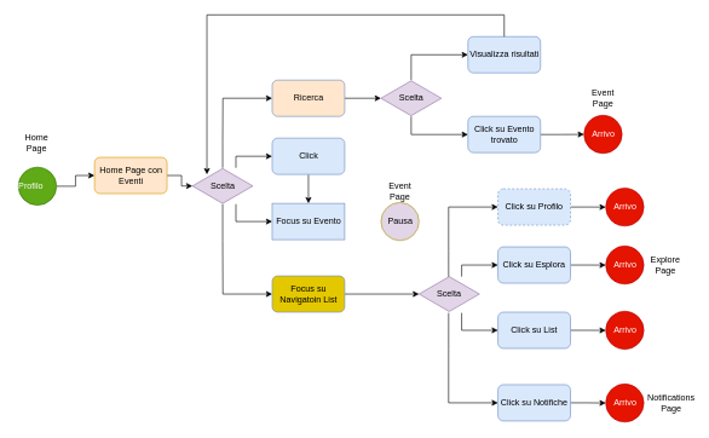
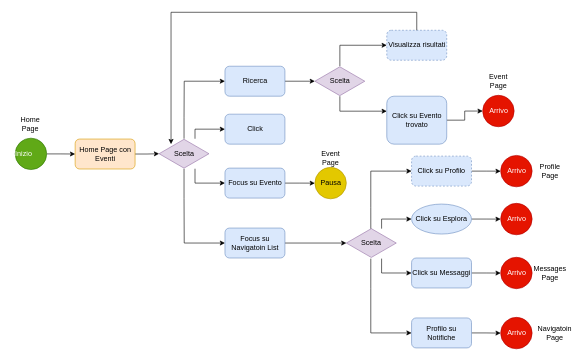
  <mxCell id="0" />
  <mxCell id="1" parent="0" />
  <mxCell id="2" value="" style="edgeStyle=orthogonalEdgeStyle;rounded=0;orthogonalLoop=1;jettySize=auto;html=1;" edge="1" parent="1" source="3" target="11"><mxGeometry relative="1" as="geometry" /></mxCell>
- <mxCell id="3" value="Profilo&lt;span style=&quot;white-space: pre;&quot;&gt;&#09;&lt;/span&gt;" style="ellipse;whiteSpace=wrap;html=1;aspect=fixed;fillColor=#60a917;strokeColor=#2D7600;fontColor=#ffffff;" vertex="1" parent="1"><mxGeometry x="24.5" y="230" width="52.5" height="52.5" as="geometry" /></mxCell>
- <mxCell id="4" value="Home Page" style="text;html=1;strokeColor=none;fillColor=none;align=center;verticalAlign=middle;whiteSpace=wrap;rounded=0;" vertex="1" parent="1"><mxGeometry x="20" y="182" width="60" height="30" as="geometry" /></mxCell>
+ <mxCell id="3" value="Inizio&lt;span style=&quot;white-space: pre;&quot;&gt;&#09;&lt;/span&gt;" style="ellipse;whiteSpace=wrap;html=1;aspect=fixed;fillColor=#60a917;strokeColor=#2D7600;fontColor=#ffffff;" vertex="1" parent="1"><mxGeometry x="24.5" y="230" width="52.5" height="52.5" as="geometry" /></mxCell>
+ <mxCell id="4" value="Home Page" style="text;html=1;strokeColor=none;fillColor=none;align=center;verticalAlign=middle;whiteSpace=wrap;rounded=0;" vertex="1" parent="1"><mxGeometry x="20" y="192" width="60" height="30" as="geometry" /></mxCell>
  <mxCell id="5" style="edgeStyle=orthogonalEdgeStyle;rounded=0;orthogonalLoop=1;jettySize=auto;html=1;entryX=0;entryY=0.5;entryDx=0;entryDy=0;" edge="1" parent="1" source="9" target="13"><mxGeometry relative="1" as="geometry"><Array as="points"><mxPoint x="306.5" y="196" /><mxPoint x="306.5" y="135" /></Array></mxGeometry></mxCell>
  <mxCell id="6" style="edgeStyle=orthogonalEdgeStyle;rounded=0;orthogonalLoop=1;jettySize=auto;html=1;entryX=0;entryY=0.5;entryDx=0;entryDy=0;" edge="1" parent="1" source="9" target="15"><mxGeometry relative="1" as="geometry"><Array as="points"><mxPoint x="324.5" y="215" /></Array></mxGeometry></mxCell>
  <mxCell id="7" style="edgeStyle=orthogonalEdgeStyle;rounded=0;orthogonalLoop=1;jettySize=auto;html=1;entryX=0;entryY=0.5;entryDx=0;entryDy=0;" edge="1" parent="1" source="9" target="17"><mxGeometry relative="1" as="geometry"><Array as="points"><mxPoint x="324.5" y="305" /></Array></mxGeometry></mxCell>
  <mxCell id="8" style="edgeStyle=orthogonalEdgeStyle;rounded=0;orthogonalLoop=1;jettySize=auto;html=1;entryX=0;entryY=0.5;entryDx=0;entryDy=0;" edge="1" parent="1" source="9" target="19"><mxGeometry relative="1" as="geometry"><Array as="points"><mxPoint x="306.5" y="331" /><mxPoint x="306.5" y="331" /><mxPoint x="306.5" y="405" /></Array></mxGeometry></mxCell>
  <mxCell id="9" value="Scelta" style="html=1;whiteSpace=wrap;aspect=fixed;shape=isoRectangle;fillColor=#e1d5e7;strokeColor=#9673a6;" vertex="1" parent="1"><mxGeometry x="264.5" y="231" width="83.33" height="50" as="geometry" /></mxCell>
  <mxCell id="10" value="" style="edgeStyle=orthogonalEdgeStyle;rounded=0;orthogonalLoop=1;jettySize=auto;html=1;" edge="1" parent="1" source="11" target="9"><mxGeometry relative="1" as="geometry" /></mxCell>
- <mxCell id="11" value="Home Page con Eventi" style="rounded=1;whiteSpace=wrap;html=1;fillColor=#ffe6cc;strokeColor=#d79b00;" vertex="1" parent="1"><mxGeometry x="129.5" y="216.5" width="100" height="50" as="geometry" /></mxCell>
+ <mxCell id="11" value="Home Page con Eventi" style="rounded=1;whiteSpace=wrap;html=1;fillColor=#ffe6cc;strokeColor=#d79b00;" vertex="1" parent="1"><mxGeometry x="124.5" y="231.5" width="100" height="50" as="geometry" /></mxCell>
  <mxCell id="12" value="" style="edgeStyle=orthogonalEdgeStyle;rounded=0;orthogonalLoop=1;jettySize=auto;html=1;" edge="1" parent="1" source="13" target="22"><mxGeometry relative="1" as="geometry" /></mxCell>
- <mxCell id="13" value="Ricerca" style="rounded=1;whiteSpace=wrap;html=1;fillColor=#ffe6cc;strokeColor=#6c8ebf;" vertex="1" parent="1"><mxGeometry x="374.5" y="110" width="100" height="50" as="geometry" /></mxCell>
- <mxCell id="14" value="" style="edgeStyle=orthogonalEdgeStyle;rounded=0;orthogonalLoop=1;jettySize=auto;html=1;" edge="1" parent="1" source="15" target="17"><mxGeometry relative="1" as="geometry" /></mxCell>
+ <mxCell id="13" value="Ricerca" style="rounded=1;whiteSpace=wrap;html=1;fillColor=#dae8fc;strokeColor=#6c8ebf;" vertex="1" parent="1"><mxGeometry x="374.5" y="110" width="100" height="50" as="geometry" /></mxCell>
  <mxCell id="15" value="Click" style="rounded=1;whiteSpace=wrap;html=1;fillColor=#dae8fc;strokeColor=#6c8ebf;" vertex="1" parent="1"><mxGeometry x="374.5" y="190" width="100" height="50" as="geometry" /></mxCell>
- <mxCell id="17" value="Focus su Evento" style="whiteSpace=wrap;html=1;fillColor=#dae8fc;strokeColor=#6c8ebf;rounded=0;" vertex="1" parent="1"><mxGeometry x="374.5" y="280" width="100" height="50" as="geometry" /></mxCell>
+ <mxCell id="16" value="" style="edgeStyle=orthogonalEdgeStyle;rounded=0;orthogonalLoop=1;jettySize=auto;html=1;" edge="1" parent="1" source="17" target="29"><mxGeometry relative="1" as="geometry" /></mxCell>
+ <mxCell id="17" value="Focus su Evento" style="rounded=1;whiteSpace=wrap;html=1;fillColor=#dae8fc;strokeColor=#6c8ebf;" vertex="1" parent="1"><mxGeometry x="374.5" y="280" width="100" height="50" as="geometry" /></mxCell>
  <mxCell id="18" value="" style="edgeStyle=orthogonalEdgeStyle;rounded=0;orthogonalLoop=1;jettySize=auto;html=1;" edge="1" parent="1" source="19" target="31"><mxGeometry relative="1" as="geometry" /></mxCell>
- <mxCell id="19" value="Focus su Navigatoin List" style="rounded=1;whiteSpace=wrap;html=1;fillColor=#e3c800;strokeColor=#6c8ebf;" vertex="1" parent="1"><mxGeometry x="374.5" y="380" width="100" height="50" as="geometry" /></mxCell>
+ <mxCell id="19" value="Focus su Navigatoin List" style="rounded=1;whiteSpace=wrap;html=1;fillColor=#dae8fc;strokeColor=#6c8ebf;" vertex="1" parent="1"><mxGeometry x="374.5" y="380" width="100" height="50" as="geometry" /></mxCell>
  <mxCell id="20" style="edgeStyle=orthogonalEdgeStyle;rounded=0;orthogonalLoop=1;jettySize=auto;html=1;entryX=0;entryY=0.5;entryDx=0;entryDy=0;" edge="1" parent="1" source="22" target="23"><mxGeometry relative="1" as="geometry"><Array as="points"><mxPoint x="566.5" y="75" /></Array></mxGeometry></mxCell>
  <mxCell id="21" style="edgeStyle=orthogonalEdgeStyle;rounded=0;orthogonalLoop=1;jettySize=auto;html=1;" edge="1" parent="1" source="22" target="25"><mxGeometry relative="1" as="geometry"><Array as="points"><mxPoint x="566.5" y="185" /></Array></mxGeometry></mxCell>
  <mxCell id="22" value="Scelta" style="html=1;whiteSpace=wrap;aspect=fixed;shape=isoRectangle;fillColor=#e1d5e7;strokeColor=#9673a6;" vertex="1" parent="1"><mxGeometry x="524.5" y="110" width="83.33" height="50" as="geometry" /></mxCell>
- <mxCell id="23" value="Visualizza risultati" style="rounded=1;whiteSpace=wrap;html=1;fillColor=#dae8fc;strokeColor=#6c8ebf;" vertex="1" parent="1"><mxGeometry x="644.5" y="50" width="100" height="50" as="geometry" /></mxCell>
+ <mxCell id="23" value="Visualizza risultati" style="rounded=1;whiteSpace=wrap;html=1;fillColor=#dae8fc;strokeColor=#6c8ebf;dashed=1;" vertex="1" parent="1"><mxGeometry x="644.5" y="50" width="100" height="50" as="geometry" /></mxCell>
  <mxCell id="24" value="" style="edgeStyle=orthogonalEdgeStyle;rounded=0;orthogonalLoop=1;jettySize=auto;html=1;" edge="1" parent="1" source="25" target="27"><mxGeometry relative="1" as="geometry" /></mxCell>
- <mxCell id="25" value="Click su Evento trovato" style="rounded=1;whiteSpace=wrap;html=1;fillColor=#dae8fc;strokeColor=#6c8ebf;" vertex="1" parent="1"><mxGeometry x="644.5" y="160" width="100" height="50" as="geometry" /></mxCell>
+ <mxCell id="25" value="Click su Evento trovato" style="rounded=1;whiteSpace=wrap;html=1;fillColor=#dae8fc;strokeColor=#6c8ebf;" vertex="1" parent="1"><mxGeometry x="644.5" y="160" width="100" height="80" as="geometry" /></mxCell>
  <mxCell id="26" style="edgeStyle=orthogonalEdgeStyle;rounded=0;orthogonalLoop=1;jettySize=auto;html=1;" edge="1" parent="1" source="23"><mxGeometry relative="1" as="geometry"><mxPoint x="284.5" y="240" as="targetPoint" /><Array as="points"><mxPoint x="694.5" y="20" /><mxPoint x="284.5" y="20" /></Array></mxGeometry></mxCell>
  <mxCell id="27" value="Arrivo" style="ellipse;whiteSpace=wrap;html=1;aspect=fixed;fillColor=#e51400;strokeColor=#B20000;fontColor=#ffffff;" vertex="1" parent="1"><mxGeometry x="804.5" y="158.5" width="52.5" height="52.5" as="geometry" /></mxCell>
  <mxCell id="28" value="Event Page" style="text;html=1;strokeColor=none;fillColor=none;align=center;verticalAlign=middle;whiteSpace=wrap;rounded=0;" vertex="1" parent="1"><mxGeometry x="800.5" y="120" width="60" height="30" as="geometry" /></mxCell>
- <mxCell id="29" value="Pausa" style="ellipse;whiteSpace=wrap;html=1;aspect=fixed;fillColor=#e1d5e7;strokeColor=#B09500;fontColor=#000000;" vertex="1" parent="1"><mxGeometry x="524.5" y="278.75" width="52.5" height="52.5" as="geometry" /></mxCell>
+ <mxCell id="29" value="Pausa" style="ellipse;whiteSpace=wrap;html=1;aspect=fixed;fillColor=#e3c800;strokeColor=#B09500;fontColor=#000000;" vertex="1" parent="1"><mxGeometry x="524.5" y="278.75" width="52.5" height="52.5" as="geometry" /></mxCell>
  <mxCell id="30" value="Event Page" style="text;html=1;strokeColor=none;fillColor=none;align=center;verticalAlign=middle;whiteSpace=wrap;rounded=0;" vertex="1" parent="1"><mxGeometry x="520.75" y="248.75" width="60" height="30" as="geometry" /></mxCell>
  <mxCell id="31" value="Scelta" style="html=1;whiteSpace=wrap;aspect=fixed;shape=isoRectangle;fillColor=#e1d5e7;strokeColor=#9673a6;" vertex="1" parent="1"><mxGeometry x="577" y="380" width="83.33" height="50" as="geometry" /></mxCell>
  <mxCell id="32" style="edgeStyle=orthogonalEdgeStyle;rounded=0;orthogonalLoop=1;jettySize=auto;html=1;entryX=0;entryY=0.5;entryDx=0;entryDy=0;" edge="1" parent="1" target="37"><mxGeometry relative="1" as="geometry"><mxPoint x="617.83" y="381" as="sourcePoint" /><Array as="points"><mxPoint x="617.83" y="346" /><mxPoint x="617.83" y="285" /></Array></mxGeometry></mxCell>
  <mxCell id="33" style="edgeStyle=orthogonalEdgeStyle;rounded=0;orthogonalLoop=1;jettySize=auto;html=1;entryX=0;entryY=0.5;entryDx=0;entryDy=0;" edge="1" parent="1" target="39"><mxGeometry relative="1" as="geometry"><mxPoint x="635.83" y="381" as="sourcePoint" /><Array as="points"><mxPoint x="635.83" y="365" /></Array></mxGeometry></mxCell>
  <mxCell id="34" style="edgeStyle=orthogonalEdgeStyle;rounded=0;orthogonalLoop=1;jettySize=auto;html=1;entryX=0;entryY=0.5;entryDx=0;entryDy=0;" edge="1" parent="1" target="41"><mxGeometry relative="1" as="geometry"><mxPoint x="635.83" y="431" as="sourcePoint" /><Array as="points"><mxPoint x="635.83" y="455" /></Array></mxGeometry></mxCell>
  <mxCell id="35" style="edgeStyle=orthogonalEdgeStyle;rounded=0;orthogonalLoop=1;jettySize=auto;html=1;entryX=0;entryY=0.5;entryDx=0;entryDy=0;" edge="1" parent="1" target="43"><mxGeometry relative="1" as="geometry"><mxPoint x="617.83" y="431" as="sourcePoint" /><Array as="points"><mxPoint x="617.83" y="481" /><mxPoint x="617.83" y="481" /><mxPoint x="617.83" y="555" /></Array></mxGeometry></mxCell>
  <mxCell id="36" value="" style="edgeStyle=orthogonalEdgeStyle;rounded=0;orthogonalLoop=1;jettySize=auto;html=1;" edge="1" parent="1" source="37" target="44"><mxGeometry relative="1" as="geometry" /></mxCell>
  <mxCell id="37" value="Click su Profilo" style="rounded=1;whiteSpace=wrap;html=1;fillColor=#dae8fc;strokeColor=#6c8ebf;dashed=1;" vertex="1" parent="1"><mxGeometry x="685.83" y="260" width="100" height="50" as="geometry" /></mxCell>
  <mxCell id="38" value="" style="edgeStyle=orthogonalEdgeStyle;rounded=0;orthogonalLoop=1;jettySize=auto;html=1;" edge="1" parent="1" source="39" target="45"><mxGeometry relative="1" as="geometry" /></mxCell>
- <mxCell id="39" value="Click su Esplora" style="rounded=1;whiteSpace=wrap;html=1;fillColor=#dae8fc;strokeColor=#6c8ebf;" vertex="1" parent="1"><mxGeometry x="685.83" y="340" width="100" height="50" as="geometry" /></mxCell>
+ <mxCell id="39" value="Click su Esplora" style="ellipse;whiteSpace=wrap;html=1;fillColor=#dae8fc;strokeColor=#6c8ebf;" vertex="1" parent="1"><mxGeometry x="685.83" y="340" width="100" height="50" as="geometry" /></mxCell>
  <mxCell id="40" value="" style="edgeStyle=orthogonalEdgeStyle;rounded=0;orthogonalLoop=1;jettySize=auto;html=1;" edge="1" parent="1" source="41" target="46"><mxGeometry relative="1" as="geometry" /></mxCell>
- <mxCell id="41" value="Click su List" style="rounded=1;whiteSpace=wrap;html=1;fillColor=#dae8fc;strokeColor=#6c8ebf;" vertex="1" parent="1"><mxGeometry x="685.83" y="430" width="100" height="50" as="geometry" /></mxCell>
+ <mxCell id="41" value="Click su Messaggi" style="rounded=1;whiteSpace=wrap;html=1;fillColor=#dae8fc;strokeColor=#6c8ebf;" vertex="1" parent="1"><mxGeometry x="685.83" y="430" width="100" height="50" as="geometry" /></mxCell>
  <mxCell id="42" value="" style="edgeStyle=orthogonalEdgeStyle;rounded=0;orthogonalLoop=1;jettySize=auto;html=1;" edge="1" parent="1" source="43" target="47"><mxGeometry relative="1" as="geometry" /></mxCell>
- <mxCell id="43" value="Click su Notifiche" style="rounded=1;whiteSpace=wrap;html=1;fillColor=#dae8fc;strokeColor=#6c8ebf;" vertex="1" parent="1"><mxGeometry x="685.83" y="530" width="100" height="50" as="geometry" /></mxCell>
+ <mxCell id="43" value="Profilo su Notifiche" style="rounded=1;whiteSpace=wrap;html=1;fillColor=#dae8fc;strokeColor=#6c8ebf;" vertex="1" parent="1"><mxGeometry x="685.83" y="530" width="100" height="50" as="geometry" /></mxCell>
  <mxCell id="44" value="Arrivo" style="ellipse;whiteSpace=wrap;html=1;aspect=fixed;fillColor=#e51400;strokeColor=#B20000;fontColor=#ffffff;" vertex="1" parent="1"><mxGeometry x="834.5" y="258.75" width="52.5" height="52.5" as="geometry" /></mxCell>
  <mxCell id="45" value="Arrivo" style="ellipse;whiteSpace=wrap;html=1;aspect=fixed;fillColor=#e51400;strokeColor=#B20000;fontColor=#ffffff;" vertex="1" parent="1"><mxGeometry x="834.5" y="338.75" width="52.5" height="52.5" as="geometry" /></mxCell>
  <mxCell id="46" value="Arrivo" style="ellipse;whiteSpace=wrap;html=1;aspect=fixed;fillColor=#e51400;strokeColor=#B20000;fontColor=#ffffff;" vertex="1" parent="1"><mxGeometry x="834.5" y="428.75" width="52.5" height="52.5" as="geometry" /></mxCell>
  <mxCell id="47" value="Arrivo" style="ellipse;whiteSpace=wrap;html=1;aspect=fixed;fillColor=#e51400;strokeColor=#B20000;fontColor=#ffffff;" vertex="1" parent="1"><mxGeometry x="834.5" y="529" width="52.5" height="52.5" as="geometry" /></mxCell>
- <mxCell id="49" value="Explore Page" style="text;html=1;strokeColor=none;fillColor=none;align=center;verticalAlign=middle;whiteSpace=wrap;rounded=0;" vertex="1" parent="1"><mxGeometry x="887" y="350" width="60" height="30" as="geometry" /></mxCell>
- <mxCell id="51" value="Notifications&lt;br&gt;Page" style="text;html=1;strokeColor=none;fillColor=none;align=center;verticalAlign=middle;whiteSpace=wrap;rounded=0;" vertex="1" parent="1"><mxGeometry x="894.5" y="540" width="60" height="30" as="geometry" /></mxCell>
+ <mxCell id="48" value="Profile Page" style="text;html=1;strokeColor=none;fillColor=none;align=center;verticalAlign=middle;whiteSpace=wrap;rounded=0;" vertex="1" parent="1"><mxGeometry x="887" y="270" width="60" height="30" as="geometry" /></mxCell>
+ <mxCell id="50" value="Messages Page" style="text;html=1;strokeColor=none;fillColor=none;align=center;verticalAlign=middle;whiteSpace=wrap;rounded=0;" vertex="1" parent="1"><mxGeometry x="887" y="440" width="60" height="30" as="geometry" /></mxCell>
+ <mxCell id="51" value="Navigatoin&lt;br&gt;Page" style="text;html=1;strokeColor=none;fillColor=none;align=center;verticalAlign=middle;whiteSpace=wrap;rounded=0;" vertex="1" parent="1"><mxGeometry x="894.5" y="540" width="60" height="30" as="geometry" /></mxCell>
